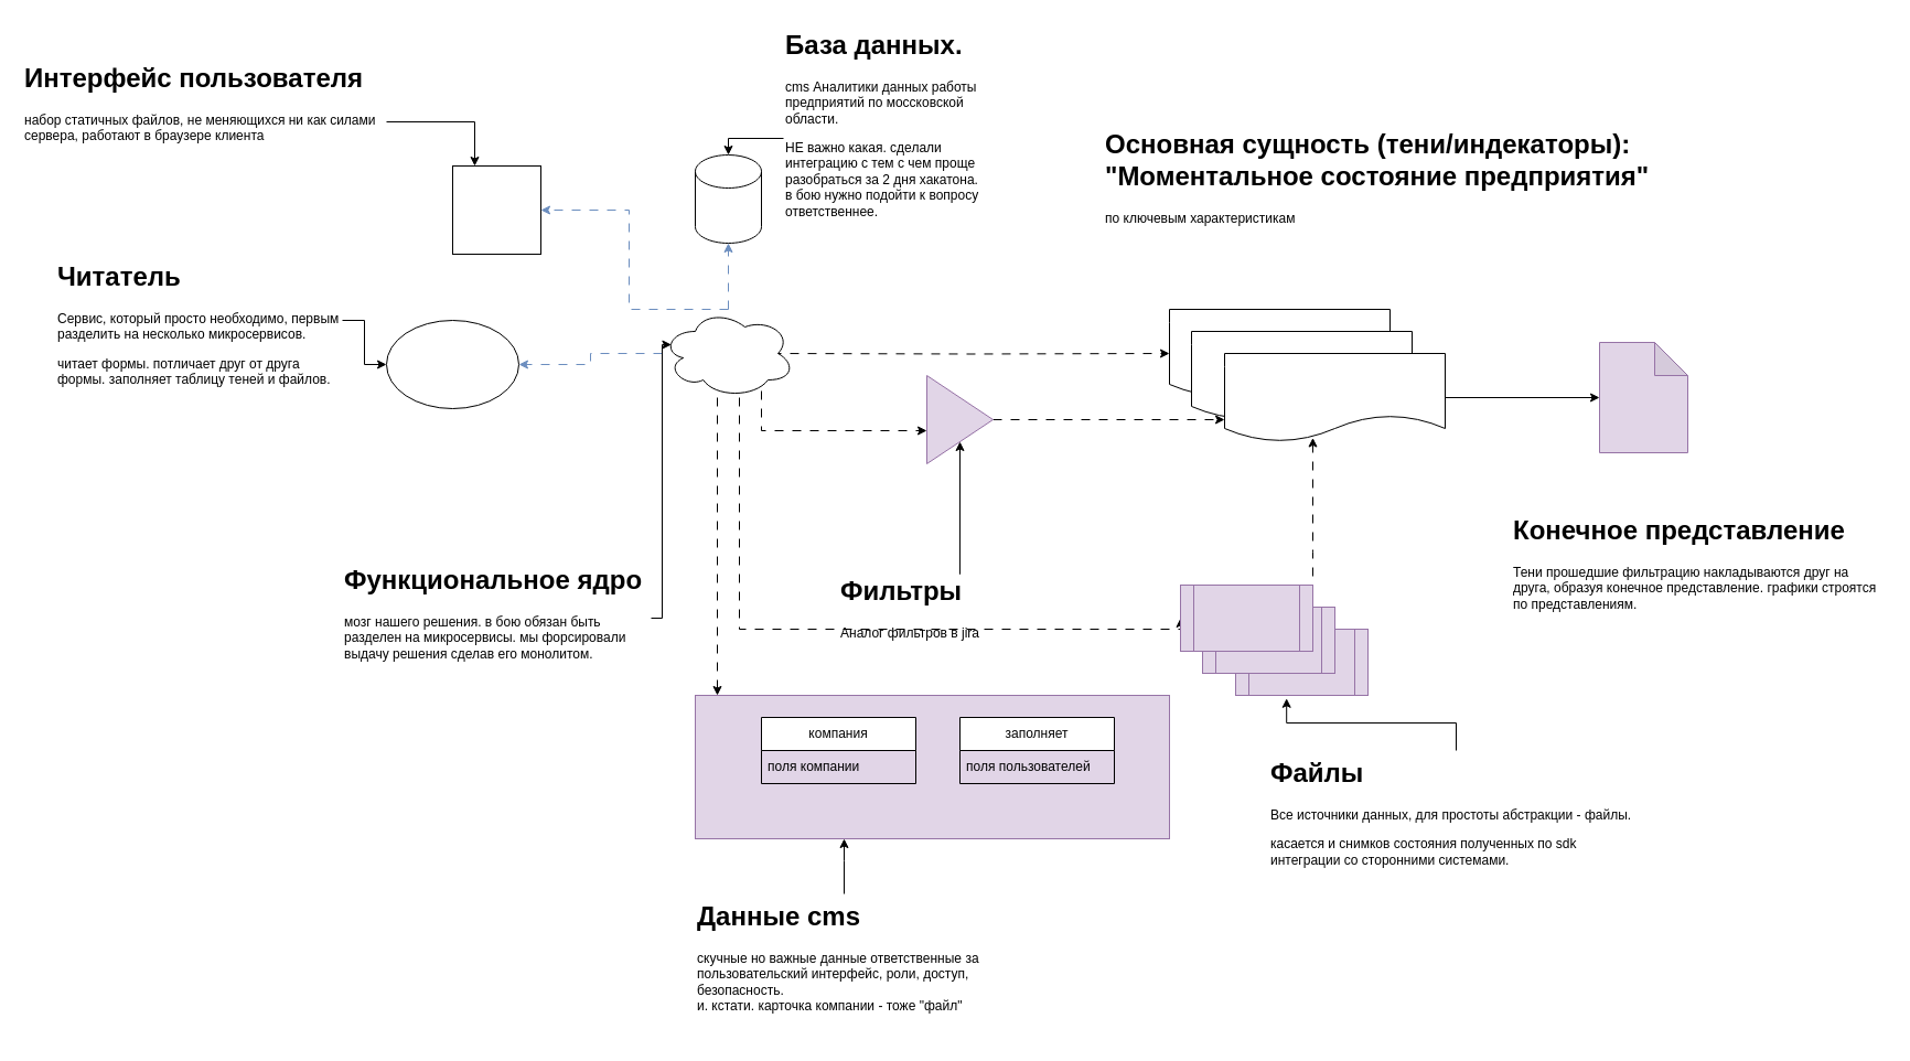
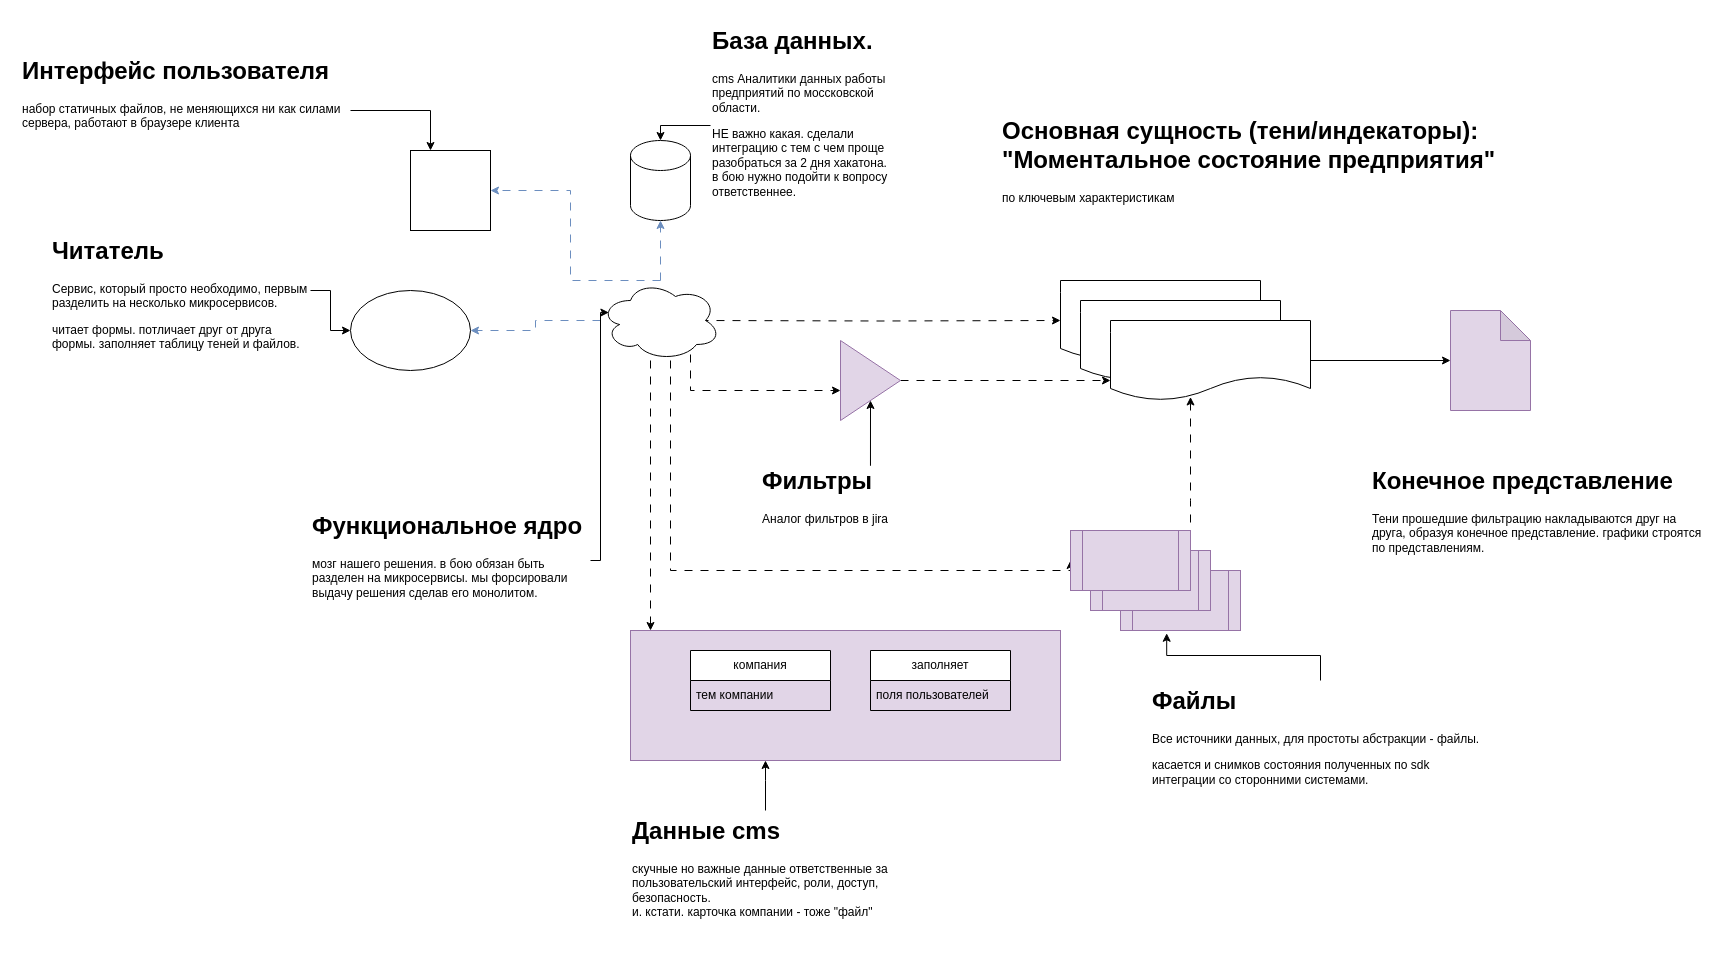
  <mxCell id="0" />
  <mxCell id="1" parent="0" />
  <mxCell id="2" value="" style="rounded=0;whiteSpace=wrap;html=1;fillColor=#e1d5e7;strokeColor=#9673a6;" vertex="1" parent="1"><mxGeometry x="630" y="630" width="430" height="130" as="geometry" /></mxCell>
  <mxCell id="3" style="edgeStyle=orthogonalEdgeStyle;rounded=0;orthogonalLoop=1;jettySize=auto;html=1;entryX=0;entryY=0.5;entryDx=0;entryDy=0;dashed=1;dashPattern=8 8;" edge="1" parent="1" target="6"><mxGeometry relative="1" as="geometry"><mxPoint x="700" y="320" as="sourcePoint" /></mxGeometry></mxCell>
  <mxCell id="4" style="edgeStyle=orthogonalEdgeStyle;rounded=0;orthogonalLoop=1;jettySize=auto;html=1;entryX=0;entryY=0.5;entryDx=0;entryDy=0;dashed=1;dashPattern=8 8;" edge="1" parent="1" target="13"><mxGeometry relative="1" as="geometry"><mxPoint x="670" y="360" as="sourcePoint" /><Array as="points"><mxPoint x="670" y="570" /><mxPoint x="1070" y="570" /></Array></mxGeometry></mxCell>
  <mxCell id="5" style="edgeStyle=orthogonalEdgeStyle;rounded=0;orthogonalLoop=1;jettySize=auto;html=1;dashed=1;dashPattern=8 8;" edge="1" parent="1" target="2"><mxGeometry relative="1" as="geometry"><mxPoint x="670" y="620" as="targetPoint" /><mxPoint x="650" y="360" as="sourcePoint" /><Array as="points"><mxPoint x="650" y="500" /><mxPoint x="650" y="500" /></Array></mxGeometry></mxCell>
  <mxCell id="6" value="" style="shape=document;whiteSpace=wrap;html=1;boundedLbl=1;" vertex="1" parent="1"><mxGeometry x="1060" y="280" width="200" height="80" as="geometry" /></mxCell>
  <mxCell id="7" value="&lt;h1 style=&quot;margin-top: 0px;&quot;&gt;База данных.&lt;/h1&gt;&lt;p&gt;cms Аналитики данных работы предприятий по моссковской области.&lt;/p&gt;&lt;p&gt;НЕ важно какая. сделали интеграцию с тем с чем проще разобраться за 2 дня хакатона. в бою нужно подойти к вопросу ответственнее.&lt;/p&gt;" style="text;html=1;whiteSpace=wrap;overflow=hidden;rounded=0;" vertex="1" parent="1"><mxGeometry x="710" width="180" height="210" as="geometry" y="20" /></mxCell>
  <mxCell id="8" style="edgeStyle=orthogonalEdgeStyle;rounded=0;orthogonalLoop=1;jettySize=auto;html=1;entryX=0.5;entryY=0;entryDx=0;entryDy=0;entryPerimeter=0;exitX=0;exitY=0.5;exitDx=0;exitDy=0;" edge="1" parent="1" source="7" target="29"><mxGeometry relative="1" as="geometry"><mxPoint x="670" y="280" as="targetPoint" /><Array as="points"><mxPoint x="660" y="125" /></Array></mxGeometry></mxCell>
  <mxCell id="9" value="&lt;h1 style=&quot;margin-top: 0px;&quot;&gt;Основная сущность (тени/индекаторы):&lt;br&gt;&quot;Моментальное состояние предприятия&quot;&lt;/h1&gt;&lt;p&gt;по ключевым характеристикам&lt;/p&gt;" style="text;html=1;whiteSpace=wrap;overflow=hidden;rounded=0;" vertex="1" parent="1"><mxGeometry x="1000" y="110" width="510" height="120" as="geometry" /></mxCell>
  <mxCell id="10" style="edgeStyle=orthogonalEdgeStyle;rounded=0;orthogonalLoop=1;jettySize=auto;html=1;dashed=1;dashPattern=8 8;entryX=0.4;entryY=0.956;entryDx=0;entryDy=0;entryPerimeter=0;" edge="1" parent="1" source="11" target="18"><mxGeometry relative="1" as="geometry"><Array as="points"><mxPoint x="1190" y="500" /><mxPoint x="1190" y="500" /></Array></mxGeometry></mxCell>
  <mxCell id="11" value="" style="shape=process;whiteSpace=wrap;html=1;backgroundOutline=1;fillColor=#e1d5e7;strokeColor=#9673a6;" vertex="1" parent="1"><mxGeometry x="1120" y="570" width="120" height="60" as="geometry" /></mxCell>
  <mxCell id="12" value="" style="shape=process;whiteSpace=wrap;html=1;backgroundOutline=1;fillColor=#e1d5e7;strokeColor=#9673a6;" vertex="1" parent="1"><mxGeometry x="1090" y="550" width="120" height="60" as="geometry" /></mxCell>
  <mxCell id="13" value="" style="shape=process;whiteSpace=wrap;html=1;backgroundOutline=1;fillColor=#e1d5e7;strokeColor=#9673a6;" vertex="1" parent="1"><mxGeometry x="1070" y="530" width="120" height="60" as="geometry" /></mxCell>
  <mxCell id="14" style="edgeStyle=orthogonalEdgeStyle;rounded=0;orthogonalLoop=1;jettySize=auto;html=1;entryX=0.385;entryY=1.046;entryDx=0;entryDy=0;entryPerimeter=0;" edge="1" parent="1" source="15" target="11"><mxGeometry relative="1" as="geometry"><mxPoint x="750" y="440" as="targetPoint" /></mxGeometry></mxCell>
  <mxCell id="15" value="&lt;h1 style=&quot;margin-top: 0px;&quot;&gt;Файлы&lt;/h1&gt;&lt;p&gt;Все источники данных, для простоты абстракции - файлы.&lt;/p&gt;&lt;p&gt;касается и снимков состояния полученных по sdk интеграции со сторонними системами.&lt;/p&gt;" style="text;html=1;whiteSpace=wrap;overflow=hidden;rounded=0;" vertex="1" parent="1"><mxGeometry x="1150" y="680" width="340" height="120" as="geometry" /></mxCell>
  <mxCell id="16" value="" style="shape=document;whiteSpace=wrap;html=1;boundedLbl=1;" vertex="1" parent="1"><mxGeometry x="1080" y="300" width="200" height="80" as="geometry" /></mxCell>
  <mxCell id="17" style="edgeStyle=orthogonalEdgeStyle;rounded=0;orthogonalLoop=1;jettySize=auto;html=1;" edge="1" parent="1" source="18" target="43"><mxGeometry relative="1" as="geometry" /></mxCell>
  <mxCell id="18" value="" style="shape=document;whiteSpace=wrap;html=1;boundedLbl=1;" vertex="1" parent="1"><mxGeometry x="1110" y="320" width="200" height="80" as="geometry" /></mxCell>
  <mxCell id="19" value="компания" style="swimlane;fontStyle=0;childLayout=stackLayout;horizontal=1;startSize=30;horizontalStack=0;resizeParent=1;resizeParentMax=0;resizeLast=0;collapsible=1;marginBottom=0;whiteSpace=wrap;html=1;" vertex="1" parent="1"><mxGeometry x="690" y="650" width="140" height="60" as="geometry" /></mxCell>
- <mxCell id="20" value="поля компании" style="text;strokeColor=none;fillColor=none;align=left;verticalAlign=middle;spacingLeft=4;spacingRight=4;overflow=hidden;points=[[0,0.5],[1,0.5]];portConstraint=eastwest;rotatable=0;whiteSpace=wrap;html=1;" vertex="1" parent="19"><mxGeometry y="30" width="140" height="30" as="geometry" /></mxCell>
+ <mxCell id="20" value="тем компании" style="text;strokeColor=none;fillColor=none;align=left;verticalAlign=middle;spacingLeft=4;spacingRight=4;overflow=hidden;points=[[0,0.5],[1,0.5]];portConstraint=eastwest;rotatable=0;whiteSpace=wrap;html=1;" vertex="1" parent="19"><mxGeometry y="30" width="140" height="30" as="geometry" /></mxCell>
  <mxCell id="21" value="заполняет" style="swimlane;fontStyle=0;childLayout=stackLayout;horizontal=1;startSize=30;horizontalStack=0;resizeParent=1;resizeParentMax=0;resizeLast=0;collapsible=1;marginBottom=0;whiteSpace=wrap;html=1;" vertex="1" parent="1"><mxGeometry x="870" y="650" width="140" height="60" as="geometry" /></mxCell>
  <mxCell id="22" value="поля пользователей" style="text;strokeColor=none;fillColor=none;align=left;verticalAlign=middle;spacingLeft=4;spacingRight=4;overflow=hidden;points=[[0,0.5],[1,0.5]];portConstraint=eastwest;rotatable=0;whiteSpace=wrap;html=1;" vertex="1" parent="21"><mxGeometry y="30" width="140" height="30" as="geometry" /></mxCell>
  <mxCell id="23" style="edgeStyle=orthogonalEdgeStyle;rounded=0;orthogonalLoop=1;jettySize=auto;html=1;" edge="1" parent="1" source="24" target="2"><mxGeometry relative="1" as="geometry"><Array as="points"><mxPoint x="765" y="780" /><mxPoint x="765" y="780" /></Array></mxGeometry></mxCell>
  <mxCell id="24" value="&lt;h1 style=&quot;margin-top: 0px;&quot;&gt;Данные&amp;nbsp;cms&amp;nbsp;&lt;/h1&gt;&lt;p&gt;скучные но важные данные ответственные за пользовательский интерфейс, роли, доступ, безопасность.&lt;br&gt;и. кстати. карточка компании - тоже &quot;файл&quot;&lt;/p&gt;" style="text;html=1;whiteSpace=wrap;overflow=hidden;rounded=0;" vertex="1" parent="1"><mxGeometry x="630" y="810" width="270" height="130" as="geometry" /></mxCell>
  <mxCell id="25" style="edgeStyle=orthogonalEdgeStyle;rounded=0;orthogonalLoop=1;jettySize=auto;html=1;entryX=1;entryY=0.5;entryDx=0;entryDy=0;dashed=1;dashPattern=8 8;fillColor=#dae8fc;strokeColor=#6c8ebf;" edge="1" parent="1" source="28" target="33"><mxGeometry relative="1" as="geometry"><Array as="points"><mxPoint y="280" x="570" /><mxPoint y="190" x="570" /></Array></mxGeometry></mxCell>
  <mxCell id="26" style="edgeStyle=orthogonalEdgeStyle;rounded=0;orthogonalLoop=1;jettySize=auto;html=1;entryX=1;entryY=0.5;entryDx=0;entryDy=0;dashed=1;dashPattern=8 8;fillColor=#dae8fc;strokeColor=#6c8ebf;" edge="1" parent="1" source="28" target="36"><mxGeometry relative="1" as="geometry" /></mxCell>
  <mxCell id="27" style="edgeStyle=orthogonalEdgeStyle;rounded=0;orthogonalLoop=1;jettySize=auto;html=1;dashed=1;dashPattern=8 8;exitX=0.8;exitY=0.8;exitDx=0;exitDy=0;exitPerimeter=0;" edge="1" parent="1" source="28" target="40"><mxGeometry relative="1" as="geometry"><Array as="points"><mxPoint x="690" y="344" /><mxPoint x="690" y="390" /></Array></mxGeometry></mxCell>
  <mxCell id="28" value="" style="ellipse;shape=cloud;whiteSpace=wrap;html=1;" vertex="1" parent="1"><mxGeometry x="600" y="280" width="120" height="80" as="geometry" /></mxCell>
  <mxCell id="29" value="" style="shape=cylinder3;whiteSpace=wrap;html=1;boundedLbl=1;backgroundOutline=1;size=15;" vertex="1" parent="1"><mxGeometry x="630" y="140" width="60" height="80" as="geometry" /></mxCell>
  <mxCell id="30" style="edgeStyle=orthogonalEdgeStyle;rounded=0;orthogonalLoop=1;jettySize=auto;html=1;entryX=0.5;entryY=1;entryDx=0;entryDy=0;entryPerimeter=0;dashed=1;dashPattern=8 8;fillColor=#dae8fc;strokeColor=#6c8ebf;" edge="1" parent="1" source="28" target="29"><mxGeometry relative="1" as="geometry" /></mxCell>
  <mxCell id="31" value="&lt;h1 style=&quot;margin-top: 0px;&quot;&gt;Функциональное ядро&lt;/h1&gt;&lt;div&gt;мозг нашего решения. в бою обязан быть разделен на микросервисы. мы форсировали выдачу решения сделав его монолитом.&lt;/div&gt;" style="text;html=1;whiteSpace=wrap;overflow=hidden;rounded=0;" vertex="1" parent="1"><mxGeometry x="310" y="505" width="280" height="110" as="geometry" /></mxCell>
  <mxCell id="32" style="edgeStyle=orthogonalEdgeStyle;rounded=0;orthogonalLoop=1;jettySize=auto;html=1;entryX=0.07;entryY=0.4;entryDx=0;entryDy=0;entryPerimeter=0;" edge="1" parent="1" source="31" target="28"><mxGeometry relative="1" as="geometry"><Array as="points"><mxPoint x="600" y="560" /><mxPoint x="600" y="312" /></Array></mxGeometry></mxCell>
  <mxCell id="33" value="" style="whiteSpace=wrap;html=1;aspect=fixed;" vertex="1" parent="1"><mxGeometry x="410" y="150" width="80" height="80" as="geometry" /></mxCell>
  <mxCell id="34" style="edgeStyle=orthogonalEdgeStyle;rounded=0;orthogonalLoop=1;jettySize=auto;html=1;entryX=0.25;entryY=0;entryDx=0;entryDy=0;" edge="1" parent="1" source="35" target="33"><mxGeometry relative="1" as="geometry" /></mxCell>
  <mxCell id="35" value="&lt;h1 style=&quot;margin-top: 0px;&quot;&gt;Интерфейс пользователя&lt;/h1&gt;&lt;p&gt;набор статичных файлов, не меняющихся ни как силами сервера, работают в браузере клиента&lt;/p&gt;" style="text;html=1;whiteSpace=wrap;overflow=hidden;rounded=0;" vertex="1" parent="1"><mxGeometry x="20" y="50" width="330" height="120" as="geometry" /></mxCell>
  <mxCell id="36" value="" style="ellipse;whiteSpace=wrap;html=1;" vertex="1" parent="1"><mxGeometry x="350" y="290" width="120" height="80" as="geometry" /></mxCell>
  <mxCell id="37" style="edgeStyle=orthogonalEdgeStyle;rounded=0;orthogonalLoop=1;jettySize=auto;html=1;" edge="1" parent="1" source="38" target="36"><mxGeometry relative="1" as="geometry" /></mxCell>
  <mxCell id="38" value="&lt;h1 style=&quot;margin-top: 0px;&quot;&gt;Читатель&lt;/h1&gt;&lt;p&gt;Сервис, который просто необходимо, первым разделить на несколько микросервисов.&lt;/p&gt;&lt;p&gt;читает формы. потличает друг от друга формы. заполняет таблицу теней и файлов.&lt;/p&gt;" style="text;html=1;whiteSpace=wrap;overflow=hidden;rounded=0;" vertex="1" parent="1"><mxGeometry x="50" y="230" width="260" height="120" as="geometry" /></mxCell>
  <mxCell id="39" style="edgeStyle=orthogonalEdgeStyle;rounded=0;orthogonalLoop=1;jettySize=auto;html=1;dashed=1;dashPattern=8 8;" edge="1" parent="1" source="40" target="18"><mxGeometry relative="1" as="geometry"><Array as="points"><mxPoint x="1060" y="380" /><mxPoint x="1060" y="380" /></Array></mxGeometry></mxCell>
  <mxCell id="40" value="" style="triangle;whiteSpace=wrap;html=1;fillColor=#e1d5e7;strokeColor=#9673a6;" vertex="1" parent="1"><mxGeometry x="840" y="340" width="60" height="80" as="geometry" /></mxCell>
  <mxCell id="41" style="edgeStyle=orthogonalEdgeStyle;rounded=0;orthogonalLoop=1;jettySize=auto;html=1;entryX=0.5;entryY=1;entryDx=0;entryDy=0;exitX=0.611;exitY=0.066;exitDx=0;exitDy=0;exitPerimeter=0;" edge="1" parent="1" source="42" target="40"><mxGeometry relative="1" as="geometry"><mxPoint x="870" y="450" as="sourcePoint" /></mxGeometry></mxCell>
- <mxCell id="42" value="&lt;h1 style=&quot;margin-top: 0px;&quot;&gt;Фильтры&lt;/h1&gt;&lt;p&gt;Аналог фильтров в jira&lt;/p&gt;" style="text;html=1;whiteSpace=wrap;overflow=hidden;rounded=0;" vertex="1" parent="1"><mxGeometry x="760" y="515" width="180" height="80" as="geometry" /></mxCell>
+ <mxCell id="42" value="&lt;h1 style=&quot;margin-top: 0px;&quot;&gt;Фильтры&lt;/h1&gt;&lt;p&gt;Аналог фильтров в jira&lt;/p&gt;" style="text;html=1;whiteSpace=wrap;overflow=hidden;rounded=0;" vertex="1" parent="1"><mxGeometry x="760" y="460" width="180" height="80" as="geometry" /></mxCell>
  <mxCell id="43" value="" style="shape=note;whiteSpace=wrap;html=1;backgroundOutline=1;darkOpacity=0.05;fillColor=#e1d5e7;strokeColor=#9673a6;" vertex="1" parent="1"><mxGeometry x="1450" y="310" width="80" height="100" as="geometry" /></mxCell>
  <mxCell id="44" value="&lt;h1 style=&quot;margin-top: 0px;&quot;&gt;Конечное представление&lt;/h1&gt;&lt;div&gt;Тени прошедшие фильтрацию накладываются друг на друга, образуя конечное представление. графики строятся по представлениям.&lt;/div&gt;" style="text;html=1;whiteSpace=wrap;overflow=hidden;rounded=0;" vertex="1" parent="1"><mxGeometry x="1370" y="460" width="340" height="120" as="geometry" /></mxCell>
